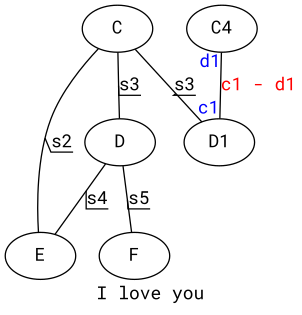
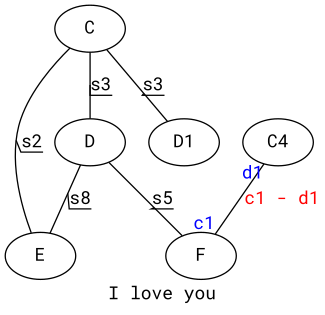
  graph {
    fontname="Roboto Mono"
    label="I love you"
    labelloc=b
    lablejust=l
    node [fontname="Roboto Mono"]
    edge [decorate=true fontname="Roboto Mono"]
    C
    D
    E
    D1
    F
    n6 [label=C4]
    C -- D [label=s3]
    C -- E [label=s2]
    C -- D1 [label=s3]
-   D -- E [label=s4]
+   D -- E [label=s8]
    D -- F [label=s5]
-   n6 -- D1 [decorate=false fontcolor=red headlabel=c1 label="c1 - d1" labelfontcolor=blue taillabel=d1]
+   n6 -- F [decorate=false fontcolor=red headlabel=c1 label="c1 - d1" labelfontcolor=blue taillabel=d1]
  }
